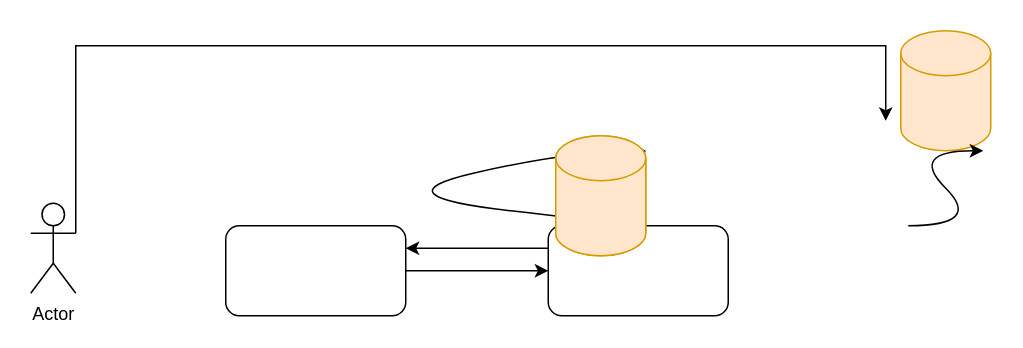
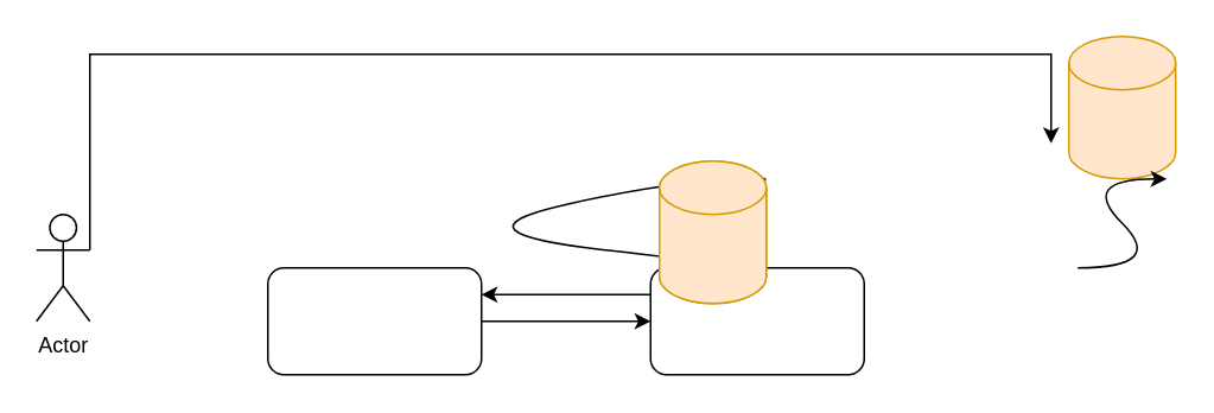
  <mxCell id="0" />
  <mxCell id="1" parent="0" />
  <mxCell id="2" style="edgeStyle=orthogonalEdgeStyle;rounded=0;orthogonalLoop=1;jettySize=auto;html=1;exitX=1;exitY=0.5;exitDx=0;exitDy=0;" edge="1" parent="1" source="3" target="5"><mxGeometry relative="1" as="geometry" /></mxCell>
  <mxCell id="3" value="" style="rounded=1;whiteSpace=wrap;html=1;" vertex="1" parent="1"><mxGeometry x="150" y="150" width="120" height="60" as="geometry" /></mxCell>
  <mxCell id="4" style="edgeStyle=orthogonalEdgeStyle;rounded=0;orthogonalLoop=1;jettySize=auto;html=1;exitX=0;exitY=0.25;exitDx=0;exitDy=0;entryX=1;entryY=0.25;entryDx=0;entryDy=0;" edge="1" parent="1" source="5" target="3"><mxGeometry relative="1" as="geometry" /></mxCell>
  <mxCell id="5" value="" style="rounded=1;whiteSpace=wrap;html=1;align=left;" vertex="1" parent="1"><mxGeometry x="365" y="150" width="120" height="60" as="geometry" /></mxCell>
  <mxCell id="6" value="" style="shape=cylinder3;whiteSpace=wrap;html=1;boundedLbl=1;backgroundOutline=1;size=15;fillColor=#ffe6cc;strokeColor=#d79b00;" vertex="1" parent="1"><mxGeometry x="600" y="20" width="60" height="80" as="geometry" /></mxCell>
  <mxCell id="7" style="edgeStyle=orthogonalEdgeStyle;rounded=0;orthogonalLoop=1;jettySize=auto;html=1;exitX=1;exitY=0.333;exitDx=0;exitDy=0;exitPerimeter=0;" edge="1" parent="1" source="8"><mxGeometry relative="1" as="geometry"><mxPoint x="590" y="80" as="targetPoint" /><Array as="points"><mxPoint x="50" y="30" /><mxPoint x="590" y="30" /></Array></mxGeometry></mxCell>
- <mxCell id="8" value="Actor" style="shape=umlActor;verticalLabelPosition=bottom;verticalAlign=top;html=1;outlineConnect=0;" vertex="1" parent="1"><mxGeometry x="20" y="135" width="30" height="60" as="geometry" /></mxCell>
+ <mxCell id="8" value="Actor" style="shape=umlActor;verticalLabelPosition=bottom;verticalAlign=top;html=1;outlineConnect=0;" vertex="1" parent="1"><mxGeometry x="20" y="120" width="30" height="60" as="geometry" /></mxCell>
  <mxCell id="9" value="" style="endArrow=classic;startArrow=classic;html=1;rounded=0;" edge="1" parent="1"><mxGeometry width="50" height="50" relative="1" as="geometry"><mxPoint x="380" y="150" as="sourcePoint" /><mxPoint x="430" y="100" as="targetPoint" /></mxGeometry></mxCell>
  <mxCell id="10" value="" style="curved=1;endArrow=classic;html=1;rounded=0;" edge="1" parent="1"><mxGeometry width="50" height="50" relative="1" as="geometry"><mxPoint x="605" y="150" as="sourcePoint" /><mxPoint x="655" y="100" as="targetPoint" /><Array as="points"><mxPoint x="655" y="150" /><mxPoint x="605" y="100" /></Array></mxGeometry></mxCell>
  <mxCell id="11" value="" style="curved=1;endArrow=classic;html=1;rounded=0;" edge="1" parent="1"><mxGeometry width="50" height="50" relative="1" as="geometry"><mxPoint x="380" y="150" as="sourcePoint" /><mxPoint x="430" y="100" as="targetPoint" /><Array as="points"><mxPoint x="430" y="150" /><mxPoint x="250" y="130" /><mxPoint x="380" y="100" /></Array></mxGeometry></mxCell>
  <mxCell id="12" value="" style="shape=cylinder3;whiteSpace=wrap;html=1;boundedLbl=1;backgroundOutline=1;size=15;fillColor=#ffe6cc;strokeColor=#d79b00;" vertex="1" parent="1"><mxGeometry x="370" y="90" width="60" height="80" as="geometry" /></mxCell>
  <mxCell id="13" value="" style="shape=cylinder3;whiteSpace=wrap;html=1;boundedLbl=1;backgroundOutline=1;size=15;fillColor=#ffe6cc;strokeColor=#d79b00;" vertex="1" parent="1"><mxGeometry x="370" y="90" width="60" height="80" as="geometry" /></mxCell>
